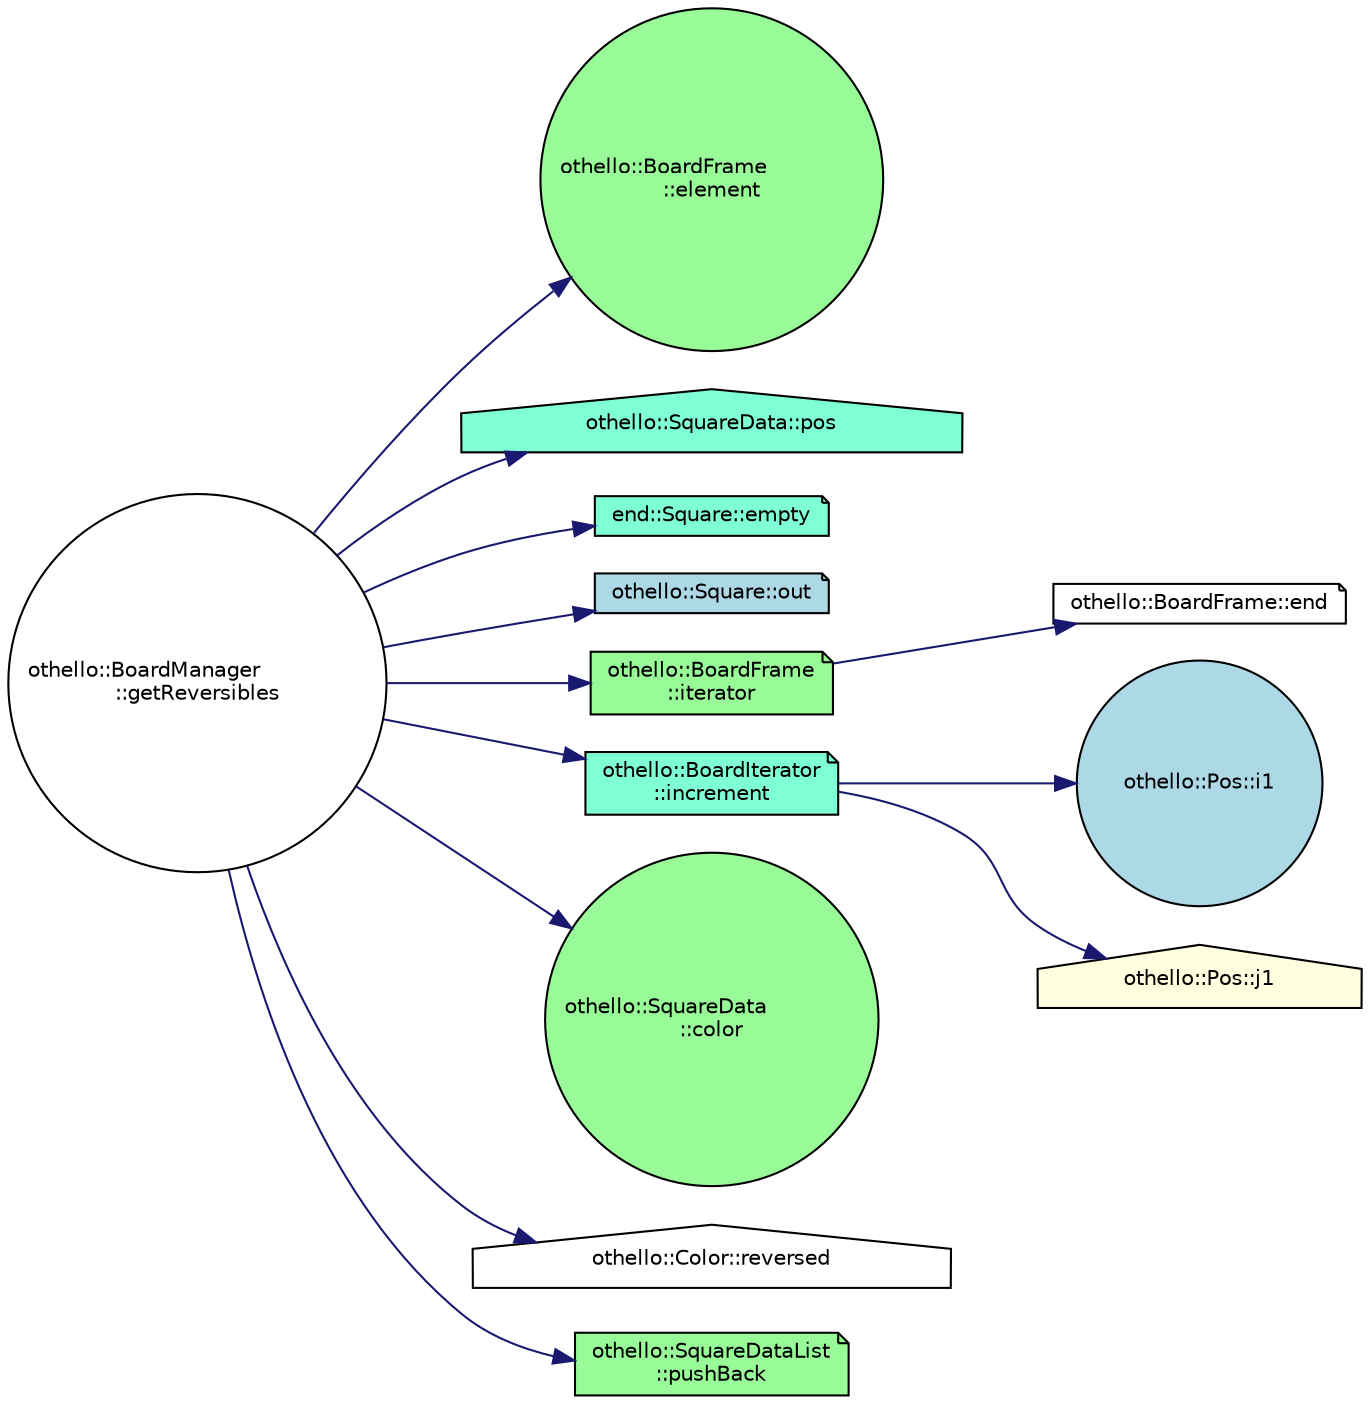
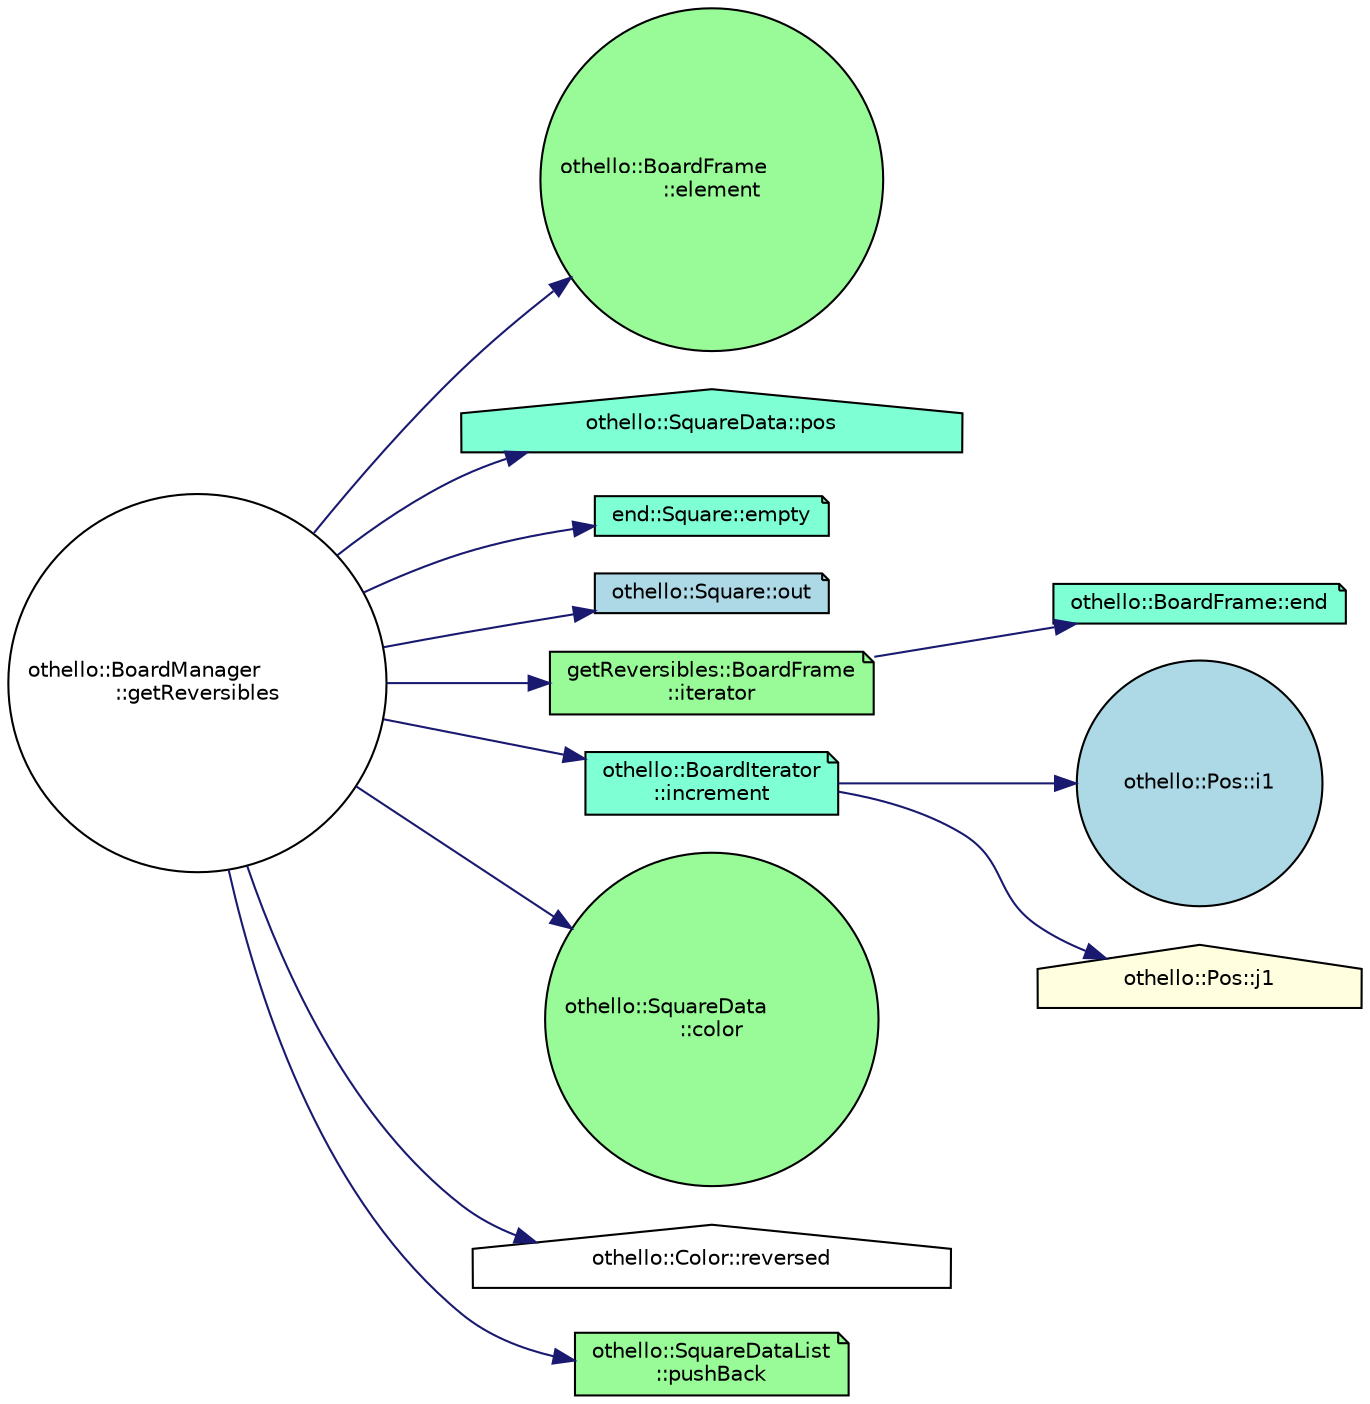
  digraph {
    rankdir=LR
    node [color=black fillcolor=palegreen fontname=Helvetica fontsize=10 shape=note style=filled]
    edge [color=midnightblue fontname=Helvetica fontsize=10 labelfontname=Helvetica labelfontsize=10 style=solid]
    n1 [fillcolor=white fontcolor=black height=0.2 label="othello::BoardManager\l::getReversibles" shape=circle width=0.4]
    n2 [height=0.2 label="othello::BoardFrame\l::element" shape=circle width=0.4]
    n3 [fillcolor=aquamarine height=0.2 label="othello::SquareData::pos" shape=house width=0.4]
    n4 [fillcolor=aquamarine height=0.2 label="end::Square::empty" width=0.4]
    n5 [fillcolor=lightblue height=0.2 label="othello::Square::out" width=0.4]
-   n6 [height=0.2 label="othello::BoardFrame\l::iterator" width=0.4]
+   n6 [height=0.2 label="getReversibles::BoardFrame\l::iterator" width=0.4]
    n7 [fillcolor=aquamarine height=0.2 label="othello::BoardIterator\l::increment" width=0.4]
    n8 [height=0.2 label="othello::SquareData\l::color" shape=circle width=0.4]
    n9 [fillcolor=white height=0.2 label="othello::Color::reversed" shape=house width=0.4]
    n10 [height=0.2 label="othello::SquareDataList\l::pushBack" width=0.4]
-   n11 [fillcolor=white height=0.2 label="othello::BoardFrame::end" width=0.4]
+   n11 [fillcolor=aquamarine height=0.2 label="othello::BoardFrame::end" width=0.4]
    n12 [fillcolor=lightblue height=0.2 label="othello::Pos::i1" shape=circle width=0.4]
    n13 [fillcolor=lightyellow height=0.2 label="othello::Pos::j1" shape=house width=0.4]
    n1 -> n2
    n1 -> n3
    n1 -> n4
    n1 -> n5
    n1 -> n6
    n1 -> n7
    n1 -> n8
    n1 -> n9
    n1 -> n10
    n6 -> n11
    n7 -> n12
    n7 -> n13
  }
